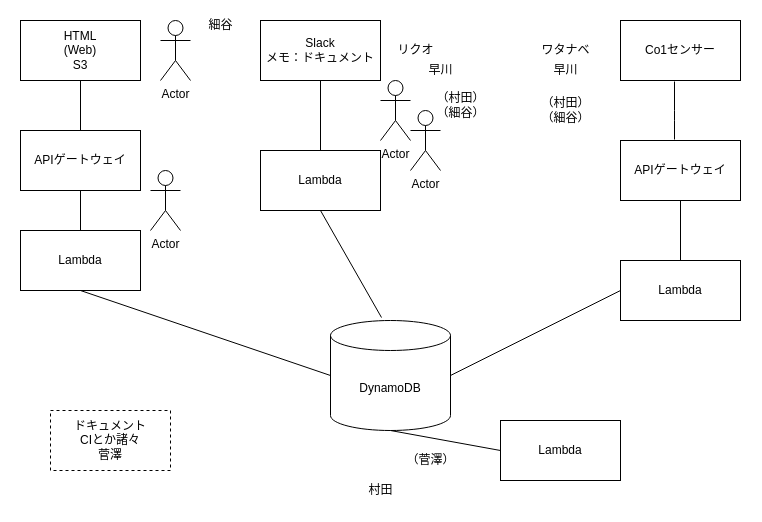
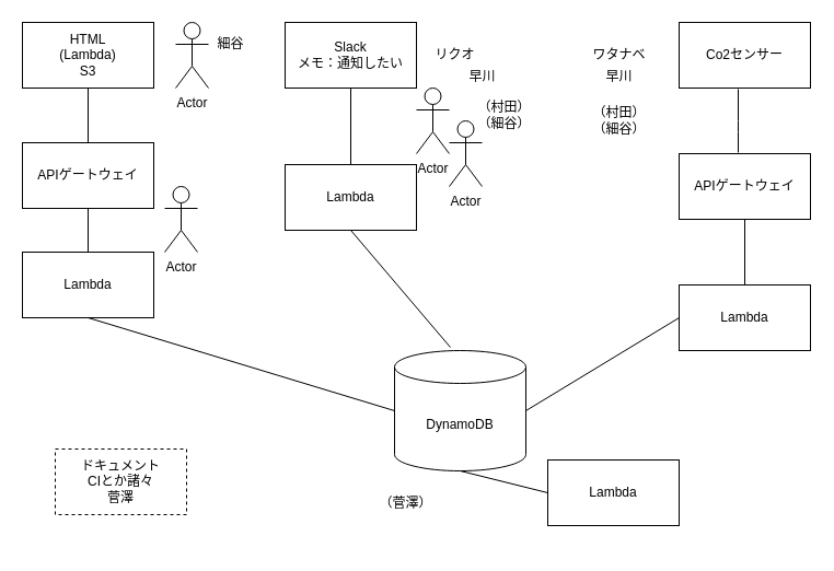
  <mxCell id="0" />
  <mxCell id="1" parent="0" />
- <mxCell id="2" value="Co1センサー" style="rounded=0;whiteSpace=wrap;html=1;" vertex="1" parent="1"><mxGeometry x="620" y="20" width="120" height="60" as="geometry" /></mxCell>
+ <mxCell id="2" value="Co2センサー" style="rounded=0;whiteSpace=wrap;html=1;" vertex="1" parent="1"><mxGeometry x="620" y="20" width="120" height="60" as="geometry" /></mxCell>
  <mxCell id="3" value="APIゲートウェイ" style="rounded=0;whiteSpace=wrap;html=1;" vertex="1" parent="1"><mxGeometry x="620" y="140" width="120" height="60" as="geometry" /></mxCell>
  <mxCell id="4" value="Lambda" style="rounded=0;whiteSpace=wrap;html=1;" vertex="1" parent="1"><mxGeometry x="620" y="260" width="120" height="60" as="geometry" /></mxCell>
  <mxCell id="5" value="" style="endArrow=none;html=1;entryX=0.45;entryY=1.017;entryDx=0;entryDy=0;entryPerimeter=0;exitX=0.45;exitY=-0.017;exitDx=0;exitDy=0;exitPerimeter=0;" edge="1" parent="1" source="3" target="2"><mxGeometry width="50" height="50" relative="1" as="geometry"><mxPoint x="550" y="130" as="sourcePoint" /><mxPoint x="600" y="80" as="targetPoint" /><Array as="points"><mxPoint x="674" y="120" /></Array></mxGeometry></mxCell>
  <mxCell id="6" value="" style="endArrow=none;html=1;entryX=0.5;entryY=1;entryDx=0;entryDy=0;exitX=0.5;exitY=0;exitDx=0;exitDy=0;" edge="1" parent="1" source="4" target="3"><mxGeometry width="50" height="50" relative="1" as="geometry"><mxPoint x="540" y="250" as="sourcePoint" /><mxPoint x="590" y="200" as="targetPoint" /></mxGeometry></mxCell>
- <mxCell id="7" value="DynamoDB" style="shape=cylinder3;whiteSpace=wrap;html=1;boundedLbl=1;backgroundOutline=1;size=15;" vertex="1" parent="1"><mxGeometry x="330" y="320" width="120" height="110" as="geometry" /></mxCell>
+ <mxCell id="7" value="DynamoDB" style="shape=cylinder3;whiteSpace=wrap;html=1;boundedLbl=1;backgroundOutline=1;size=15;" vertex="1" parent="1"><mxGeometry x="360" y="320" width="120" height="110" as="geometry" /></mxCell>
  <mxCell id="8" value="" style="endArrow=none;html=1;entryX=0;entryY=0.5;entryDx=0;entryDy=0;exitX=1;exitY=0.5;exitDx=0;exitDy=0;exitPerimeter=0;" edge="1" parent="1" source="7" target="4"><mxGeometry width="50" height="50" relative="1" as="geometry"><mxPoint x="370" y="290" as="sourcePoint" /><mxPoint x="420" y="240" as="targetPoint" /></mxGeometry></mxCell>
- <mxCell id="9" value="HTML&lt;br&gt;(Web)&lt;br&gt;S3" style="rounded=0;whiteSpace=wrap;html=1;" vertex="1" parent="1"><mxGeometry x="20" y="20" width="120" height="60" as="geometry" /></mxCell>
- <mxCell id="10" value="Slack&lt;br&gt;メモ：ドキュメント" style="rounded=0;whiteSpace=wrap;html=1;" vertex="1" parent="1"><mxGeometry x="260" y="20" width="120" height="60" as="geometry" /></mxCell>
+ <mxCell id="9" value="HTML&lt;br&gt;(Lambda)&lt;br&gt;S3" style="rounded=0;whiteSpace=wrap;html=1;" vertex="1" parent="1"><mxGeometry x="20" y="20" width="120" height="60" as="geometry" /></mxCell>
+ <mxCell id="10" value="Slack&lt;br&gt;メモ：通知したい" style="rounded=0;whiteSpace=wrap;html=1;" vertex="1" parent="1"><mxGeometry x="260" y="20" width="120" height="60" as="geometry" /></mxCell>
  <mxCell id="11" value="Lambda" style="rounded=0;whiteSpace=wrap;html=1;" vertex="1" parent="1"><mxGeometry x="260" y="150" width="120" height="60" as="geometry" /></mxCell>
  <mxCell id="12" value="" style="endArrow=none;html=1;entryX=0.5;entryY=1;entryDx=0;entryDy=0;exitX=0.425;exitY=-0.027;exitDx=0;exitDy=0;exitPerimeter=0;" edge="1" parent="1" source="7" target="11"><mxGeometry width="50" height="50" relative="1" as="geometry"><mxPoint x="370" y="280" as="sourcePoint" /><mxPoint x="420" y="230" as="targetPoint" /></mxGeometry></mxCell>
  <mxCell id="13" value="" style="endArrow=none;html=1;entryX=0.5;entryY=1;entryDx=0;entryDy=0;" edge="1" parent="1" source="11" target="10"><mxGeometry width="50" height="50" relative="1" as="geometry"><mxPoint x="370" y="280" as="sourcePoint" /><mxPoint x="420" y="230" as="targetPoint" /></mxGeometry></mxCell>
  <mxCell id="14" value="APIゲートウェイ" style="rounded=0;whiteSpace=wrap;html=1;" vertex="1" parent="1"><mxGeometry x="20" y="130" width="120" height="60" as="geometry" /></mxCell>
  <mxCell id="15" value="Lambda" style="rounded=0;whiteSpace=wrap;html=1;" vertex="1" parent="1"><mxGeometry x="20" y="230" width="120" height="60" as="geometry" /></mxCell>
  <mxCell id="16" value="" style="endArrow=none;html=1;entryX=0.5;entryY=1;entryDx=0;entryDy=0;exitX=0;exitY=0.5;exitDx=0;exitDy=0;exitPerimeter=0;" edge="1" parent="1" source="7" target="15"><mxGeometry width="50" height="50" relative="1" as="geometry"><mxPoint x="100" y="370" as="sourcePoint" /><mxPoint x="150" y="320" as="targetPoint" /></mxGeometry></mxCell>
  <mxCell id="17" value="" style="endArrow=none;html=1;entryX=0.5;entryY=1;entryDx=0;entryDy=0;" edge="1" parent="1" source="15" target="14"><mxGeometry width="50" height="50" relative="1" as="geometry"><mxPoint x="180" y="250" as="sourcePoint" /><mxPoint x="230" y="200" as="targetPoint" /></mxGeometry></mxCell>
  <mxCell id="18" value="" style="endArrow=none;html=1;entryX=0.5;entryY=1;entryDx=0;entryDy=0;exitX=0.5;exitY=0;exitDx=0;exitDy=0;" edge="1" parent="1" source="14" target="9"><mxGeometry width="50" height="50" relative="1" as="geometry"><mxPoint x="180" y="150" as="sourcePoint" /><mxPoint x="230" y="100" as="targetPoint" /></mxGeometry></mxCell>
  <mxCell id="19" value="Lambda" style="rounded=0;whiteSpace=wrap;html=1;" vertex="1" parent="1"><mxGeometry x="500" y="420" width="120" height="60" as="geometry" /></mxCell>
  <mxCell id="20" value="" style="endArrow=none;html=1;exitX=0;exitY=0.5;exitDx=0;exitDy=0;entryX=0.5;entryY=1;entryDx=0;entryDy=0;entryPerimeter=0;" edge="1" parent="1" source="19" target="7"><mxGeometry width="50" height="50" relative="1" as="geometry"><mxPoint x="395" y="470" as="sourcePoint" /><mxPoint x="430" y="420" as="targetPoint" /></mxGeometry></mxCell>
  <mxCell id="21" value="Actor" style="shape=umlActor;verticalLabelPosition=bottom;verticalAlign=top;html=1;outlineConnect=0;" vertex="1" parent="1"><mxGeometry x="160" y="20" width="30" height="60" as="geometry" /></mxCell>
  <mxCell id="22" value="Actor" style="shape=umlActor;verticalLabelPosition=bottom;verticalAlign=top;html=1;outlineConnect=0;" vertex="1" parent="1"><mxGeometry x="380" y="80" width="30" height="60" as="geometry" /></mxCell>
  <mxCell id="23" value="Actor" style="shape=umlActor;verticalLabelPosition=bottom;verticalAlign=top;html=1;outlineConnect=0;" vertex="1" parent="1"><mxGeometry x="410" y="110" width="30" height="60" as="geometry" /></mxCell>
  <mxCell id="24" value="Actor" style="shape=umlActor;verticalLabelPosition=bottom;verticalAlign=top;html=1;outlineConnect=0;" vertex="1" parent="1"><mxGeometry x="150" y="170" width="30" height="60" as="geometry" /></mxCell>
  <mxCell id="25" value="リクオ" style="text;html=1;align=center;verticalAlign=middle;resizable=0;points=[];autosize=1;" vertex="1" parent="1"><mxGeometry x="390" y="40" width="50" height="20" as="geometry" /></mxCell>
  <mxCell id="26" value="ワタナベ" style="text;html=1;align=center;verticalAlign=middle;resizable=0;points=[];autosize=1;" vertex="1" parent="1"><mxGeometry x="535" y="40" width="60" height="20" as="geometry" /></mxCell>
- <mxCell id="27" value="（菅澤）" style="text;html=1;align=center;verticalAlign=middle;resizable=0;points=[];autosize=1;" vertex="1" parent="1"><mxGeometry x="400" y="450" width="60" height="20" as="geometry" /></mxCell>
- <mxCell id="28" value="村田" style="text;html=1;align=center;verticalAlign=middle;resizable=0;points=[];autosize=1;" vertex="1" parent="1"><mxGeometry x="360" y="480" width="40" height="20" as="geometry" /></mxCell>
- <mxCell id="29" value="細谷" style="text;html=1;align=center;verticalAlign=middle;resizable=0;points=[];autosize=1;" vertex="1" parent="1"><mxGeometry x="200" y="15" width="40" height="20" as="geometry" /></mxCell>
+ <mxCell id="27" value="（菅澤）" style="text;html=1;align=center;verticalAlign=middle;resizable=0;points=[];autosize=1;" vertex="1" parent="1"><mxGeometry x="340" y="450" width="60" height="20" as="geometry" /></mxCell>
+ <mxCell id="29" value="細谷" style="text;html=1;align=center;verticalAlign=middle;resizable=0;points=[];autosize=1;" vertex="1" parent="1"><mxGeometry x="190" y="30" width="40" height="20" as="geometry" /></mxCell>
  <mxCell id="30" value="早川" style="text;html=1;align=center;verticalAlign=middle;resizable=0;points=[];autosize=1;" vertex="1" parent="1"><mxGeometry x="420" y="60" width="40" height="20" as="geometry" /></mxCell>
  <mxCell id="31" value="早川" style="text;html=1;align=center;verticalAlign=middle;resizable=0;points=[];autosize=1;" vertex="1" parent="1"><mxGeometry x="545" y="60" width="40" height="20" as="geometry" /></mxCell>
  <mxCell id="32" value="（村田）&lt;br&gt;（細谷）" style="text;html=1;align=center;verticalAlign=middle;resizable=0;points=[];autosize=1;" vertex="1" parent="1"><mxGeometry x="430" y="90" width="60" height="30" as="geometry" /></mxCell>
  <mxCell id="33" value="（村田）&lt;br&gt;（細谷）" style="text;html=1;align=center;verticalAlign=middle;resizable=0;points=[];autosize=1;" vertex="1" parent="1"><mxGeometry x="535" y="95" width="60" height="30" as="geometry" /></mxCell>
  <mxCell id="34" value="ドキュメント&lt;br&gt;CIとか諸々&lt;br&gt;菅澤" style="rounded=0;whiteSpace=wrap;html=1;dashed=1;" vertex="1" parent="1"><mxGeometry x="50" y="410" width="120" height="60" as="geometry" /></mxCell>
